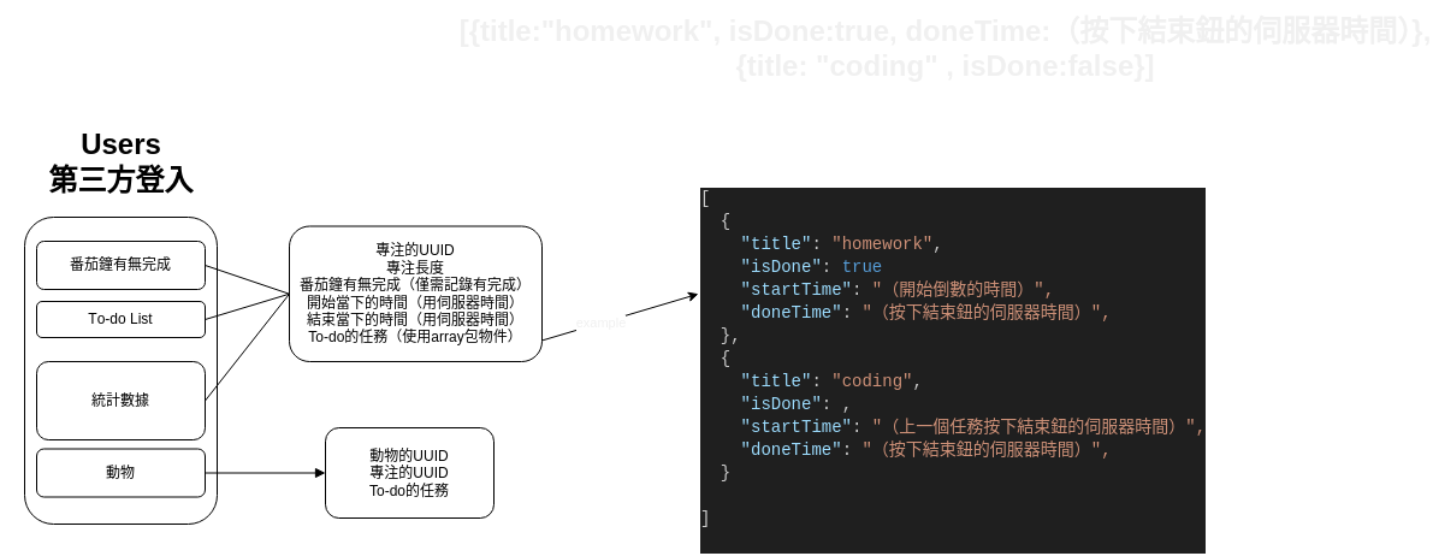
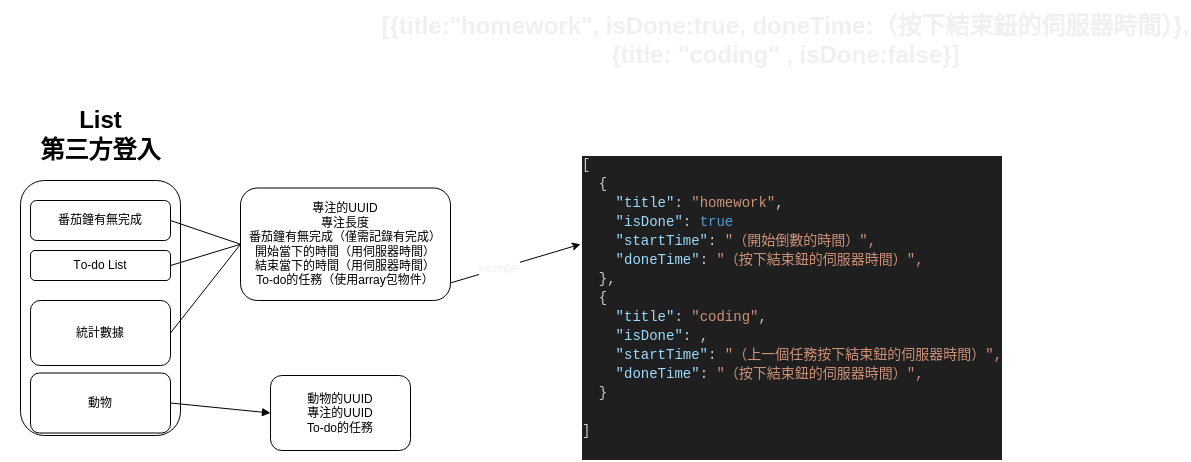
  <mxCell id="0" />
  <mxCell id="1" parent="0" />
  <mxCell id="2" value="" style="rounded=1;whiteSpace=wrap;html=1;" parent="1" vertex="1"><mxGeometry x="20" y="180" width="160" height="255" as="geometry" /></mxCell>
- <mxCell id="3" value="Users" style="text;strokeColor=none;fillColor=none;html=1;fontSize=24;fontStyle=1;verticalAlign=middle;align=center;" parent="1" vertex="1"><mxGeometry x="50" y="100" width="100" height="40" as="geometry" /></mxCell>
+ <mxCell id="3" value="List" style="text;strokeColor=none;fillColor=none;html=1;fontSize=24;fontStyle=1;verticalAlign=middle;align=center;" parent="1" vertex="1"><mxGeometry x="50" y="100" width="100" height="40" as="geometry" /></mxCell>
  <mxCell id="4" value="第三方登入" style="text;strokeColor=none;fillColor=none;html=1;fontSize=24;fontStyle=1;verticalAlign=middle;align=center;" parent="1" vertex="1"><mxGeometry x="50" y="130" width="100" height="40" as="geometry" /></mxCell>
  <mxCell id="5" value="番茄鐘有無完成" style="rounded=1;whiteSpace=wrap;html=1;fillColor=none;" parent="1" vertex="1"><mxGeometry x="30" y="200" width="140" height="40" as="geometry" /></mxCell>
- <mxCell id="6" value="動物" style="rounded=1;whiteSpace=wrap;html=1;fillColor=none;" parent="1" vertex="1"><mxGeometry x="30" y="372.5" width="140" height="40" as="geometry" /></mxCell>
+ <mxCell id="6" value="動物" style="rounded=1;whiteSpace=wrap;html=1;fillColor=none;" parent="1" vertex="1"><mxGeometry x="30" y="372.5" width="140" height="60" as="geometry" /></mxCell>
  <mxCell id="7" value="專注的UUID&lt;br&gt;專注長度&lt;br&gt;番茄鐘有無完成（僅需記錄有完成）&lt;br&gt;開始當下的時間（用伺服器時間）&lt;br&gt;結束當下的時間（用伺服器時間）&lt;br&gt;To-do的任務（使用array包物件）" style="rounded=1;whiteSpace=wrap;html=1;fillColor=none;" parent="1" vertex="1"><mxGeometry x="240" y="187.5" width="210" height="112.5" as="geometry" /></mxCell>
  <mxCell id="8" value="&lt;span style=&quot;font-kerning: none;&quot; class=&quot;OYPEnA font-feature-liga-off font-feature-clig-off font-feature-calt-off text-decoration-none text-strikethrough-none&quot;&gt;To-do List&lt;/span&gt;" style="rounded=1;whiteSpace=wrap;html=1;fillColor=none;" parent="1" vertex="1"><mxGeometry x="30" y="250" width="140" height="30" as="geometry" /></mxCell>
  <mxCell id="9" value="" style="endArrow=none;html=1;fontColor=#F0F0F0;exitX=1;exitY=0.5;exitDx=0;exitDy=0;entryX=0;entryY=0.5;entryDx=0;entryDy=0;" parent="1" source="5" target="7" edge="1"><mxGeometry width="50" height="50" relative="1" as="geometry"><mxPoint x="310" y="240" as="sourcePoint" /><mxPoint x="360" y="190" as="targetPoint" /></mxGeometry></mxCell>
  <mxCell id="10" value="" style="endArrow=none;html=1;fontColor=#F0F0F0;exitX=1;exitY=0.5;exitDx=0;exitDy=0;entryX=0;entryY=0.5;entryDx=0;entryDy=0;" parent="1" source="8" target="7" edge="1"><mxGeometry width="50" height="50" relative="1" as="geometry"><mxPoint x="260" y="320" as="sourcePoint" /><mxPoint x="320" y="305" as="targetPoint" /></mxGeometry></mxCell>
- <mxCell id="11" value="動物的UUID&lt;br&gt;專注的UUID&lt;br&gt;To-do的任務" style="rounded=1;whiteSpace=wrap;html=1;fillColor=none;" parent="1" vertex="1"><mxGeometry x="270" y="355" width="140" height="75" as="geometry" /></mxCell>
+ <mxCell id="11" value="動物的UUID&lt;br&gt;專注的UUID&lt;br&gt;To-do的任務" style="rounded=1;whiteSpace=wrap;html=1;fillColor=none;" parent="1" vertex="1"><mxGeometry x="270" y="375" width="140" height="75" as="geometry" /></mxCell>
  <mxCell id="12" value="" style="endArrow=block;html=1;fontColor=#F0F0F0;exitX=1;exitY=0.5;exitDx=0;exitDy=0;entryX=0;entryY=0.5;entryDx=0;entryDy=0;" parent="1" source="6" target="11" edge="1"><mxGeometry width="50" height="50" relative="1" as="geometry"><mxPoint x="80" y="350" as="sourcePoint" /><mxPoint x="130" y="300" as="targetPoint" /></mxGeometry></mxCell>
  <mxCell id="13" value="統計數據" style="rounded=1;whiteSpace=wrap;html=1;fillColor=none;" parent="1" vertex="1"><mxGeometry x="30" y="300" width="140" height="65" as="geometry" /></mxCell>
  <mxCell id="14" value="" style="endArrow=none;html=1;fontColor=#F0F0F0;exitX=1;exitY=0.5;exitDx=0;exitDy=0;entryX=0;entryY=0.5;entryDx=0;entryDy=0;" parent="1" source="13" target="7" edge="1"><mxGeometry width="50" height="50" relative="1" as="geometry"><mxPoint x="190" y="325" as="sourcePoint" /><mxPoint x="240" y="240" as="targetPoint" /></mxGeometry></mxCell>
  <mxCell id="15" value="[{title:&quot;homework&quot;, isDone:true, doneTime:（按下結束鈕的伺服器時間）},&lt;br&gt;{title: &quot;coding&quot; , isDone:false}]" style="text;strokeColor=none;fillColor=none;html=1;fontSize=24;fontStyle=1;verticalAlign=middle;align=center;fontColor=#F0F0F0;" parent="1" vertex="1"><mxGeometry x="520" y="20" width="530" height="40" as="geometry" /></mxCell>
  <mxCell id="16" value="" style="endArrow=classic;html=1;fontColor=#F0F0F0;entryX=0;entryY=0.5;entryDx=0;entryDy=0;exitX=1;exitY=0.844;exitDx=0;exitDy=0;exitPerimeter=0;" parent="1" source="7" target="18" edge="1"><mxGeometry width="50" height="50" relative="1" as="geometry"><mxPoint x="450" y="285" as="sourcePoint" /><mxPoint x="540" y="215" as="targetPoint" /></mxGeometry></mxCell>
  <mxCell id="17" value="example" style="edgeLabel;html=1;align=center;verticalAlign=middle;resizable=0;points=[];fontColor=#F0F0F0;" parent="16" vertex="1" connectable="0"><mxGeometry x="-0.252" relative="1" as="geometry"><mxPoint as="offset" /></mxGeometry></mxCell>
  <mxCell id="18" value="&lt;div style=&quot;background-color: rgb(31, 31, 31); font-family: Consolas, &amp;quot;Courier New&amp;quot;, monospace; font-weight: normal; font-size: 14px; line-height: 19px;&quot;&gt;&lt;div style=&quot;&quot;&gt;&lt;div style=&quot;line-height: 19px;&quot;&gt;&lt;div style=&quot;color: rgb(204, 204, 204);&quot;&gt;[&lt;/div&gt;&lt;div style=&quot;color: rgb(204, 204, 204);&quot;&gt;&amp;nbsp; {&lt;/div&gt;&lt;div style=&quot;color: rgb(204, 204, 204);&quot;&gt;&amp;nbsp; &amp;nbsp; &lt;span style=&quot;color: #9cdcfe;&quot;&gt;&quot;title&quot;&lt;/span&gt;: &lt;span style=&quot;color: #ce9178;&quot;&gt;&quot;homework&quot;&lt;/span&gt;,&lt;/div&gt;&lt;div style=&quot;&quot;&gt;&lt;span style=&quot;color: rgb(204, 204, 204);&quot;&gt;&amp;nbsp; &amp;nbsp; &lt;span style=&quot;color: #9cdcfe;&quot;&gt;&quot;isDone&quot;&lt;/span&gt;: &lt;/span&gt;&lt;font color=&quot;#569cd6&quot;&gt;true&lt;/font&gt;&lt;/div&gt;&lt;div style=&quot;&quot;&gt;&lt;div style=&quot;color: rgb(204, 204, 204);&quot;&gt;&amp;nbsp; &amp;nbsp;&amp;nbsp;&lt;span style=&quot;color: rgb(156, 220, 254);&quot;&gt;&quot;startTime&quot;&lt;/span&gt;:&amp;nbsp;&lt;span style=&quot;color: rgb(206, 145, 120);&quot;&gt;&quot;（&lt;/span&gt;&lt;span style=&quot;color: rgb(206, 145, 120);&quot;&gt;開始倒數的時間&lt;/span&gt;&lt;span style=&quot;color: rgb(206, 145, 120);&quot;&gt;）&quot;,&lt;/span&gt;&lt;br&gt;&lt;/div&gt;&lt;div style=&quot;color: rgb(204, 204, 204);&quot;&gt;&lt;div&gt;&amp;nbsp; &amp;nbsp;&amp;nbsp;&lt;span style=&quot;color: rgb(156, 220, 254);&quot;&gt;&quot;doneTime&quot;&lt;/span&gt;:&amp;nbsp;&lt;span style=&quot;color: rgb(206, 145, 120);&quot;&gt;&quot;（按下結束鈕的伺服器時間）&quot;,&lt;/span&gt;&lt;/div&gt;&lt;/div&gt;&lt;/div&gt;&lt;div style=&quot;color: rgb(204, 204, 204);&quot;&gt;&amp;nbsp; },&lt;/div&gt;&lt;div style=&quot;color: rgb(204, 204, 204);&quot;&gt;&amp;nbsp; {&lt;/div&gt;&lt;div style=&quot;color: rgb(204, 204, 204);&quot;&gt;&amp;nbsp; &amp;nbsp; &lt;span style=&quot;color: #9cdcfe;&quot;&gt;&quot;title&quot;&lt;/span&gt;: &lt;span style=&quot;color: #ce9178;&quot;&gt;&quot;coding&quot;&lt;/span&gt;,&lt;/div&gt;&lt;div style=&quot;color: rgb(204, 204, 204);&quot;&gt;&amp;nbsp; &amp;nbsp; &lt;span style=&quot;color: #9cdcfe;&quot;&gt;&quot;isDone&quot;&lt;/span&gt;: ,&lt;/div&gt;&lt;div style=&quot;color: rgb(204, 204, 204);&quot;&gt;&amp;nbsp; &amp;nbsp;&amp;nbsp;&lt;span style=&quot;color: rgb(156, 220, 254);&quot;&gt;&quot;startTime&quot;&lt;/span&gt;:&amp;nbsp;&lt;span style=&quot;color: rgb(206, 145, 120);&quot;&gt;&quot;&lt;/span&gt;&lt;span style=&quot;color: rgb(206, 145, 120);&quot;&gt;（上一個任務按下結束鈕的伺服器時間）&lt;/span&gt;&lt;span style=&quot;color: rgb(206, 145, 120);&quot;&gt;&quot;,&lt;/span&gt;&lt;br&gt;&lt;/div&gt;&lt;div style=&quot;color: rgb(204, 204, 204);&quot;&gt;&lt;div&gt;&lt;div&gt;&amp;nbsp; &amp;nbsp;&amp;nbsp;&lt;span style=&quot;color: rgb(156, 220, 254);&quot;&gt;&quot;doneTime&quot;&lt;/span&gt;:&amp;nbsp;&lt;span style=&quot;color: rgb(206, 145, 120);&quot;&gt;&quot;（按下結束鈕的伺服器時間）&quot;,&lt;/span&gt;&lt;/div&gt;&lt;div&gt;&lt;/div&gt;&lt;/div&gt;&lt;div&gt;&lt;/div&gt;&lt;div&gt;&amp;nbsp; }&lt;br&gt;&lt;/div&gt;&lt;div&gt;&lt;br&gt;&lt;/div&gt;&lt;/div&gt;&lt;div style=&quot;color: rgb(204, 204, 204);&quot;&gt;]&lt;/div&gt;&lt;br&gt;&lt;/div&gt;&lt;/div&gt;&lt;/div&gt;" style="text;whiteSpace=wrap;html=1;fontColor=#F0F0F0;" parent="1" vertex="1"><mxGeometry x="580" y="148.75" width="430" height="190" as="geometry" /></mxCell>
